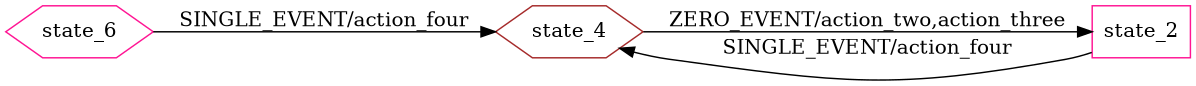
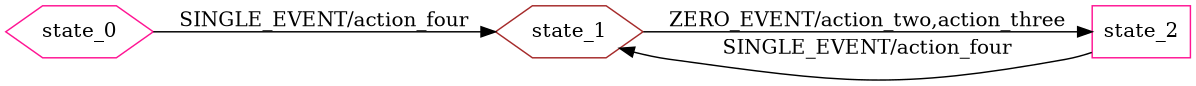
  digraph {
    rankdir=LR
    node [color=deeppink shape=hexagon]
-   state_1 [color=brown label=state_4]
-   state_0 [label=state_6]
+   state_1 [color=brown]
+   state_0
    state_2 [shape=box]
    state_1 -> state_2 [label="ZERO_EVENT/action_two,action_three"]
    state_0 -> state_1 [label="SINGLE_EVENT/action_four"]
    state_2 -> state_1 [label="SINGLE_EVENT/action_four"]
  }
